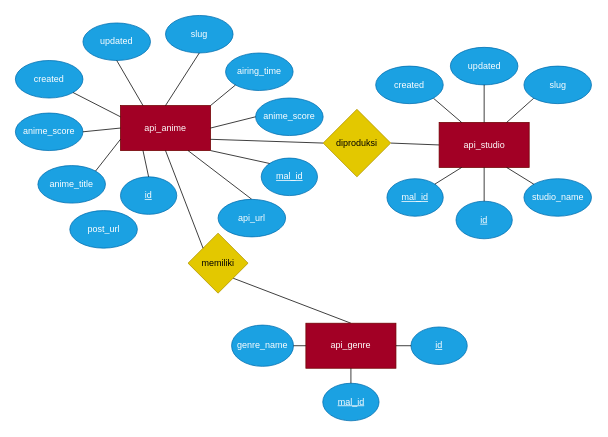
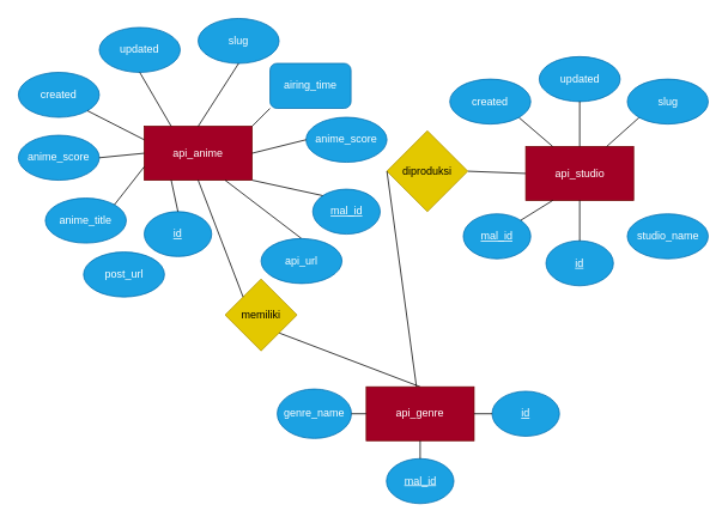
  <mxCell id="0" />
  <mxCell id="1" parent="0" />
  <mxCell id="2" style="edgeStyle=none;html=1;exitX=1;exitY=0.5;exitDx=0;exitDy=0;entryX=0;entryY=0.5;entryDx=0;entryDy=0;endArrow=none;endFill=0;strokeColor=#000000;" edge="1" parent="1" source="3" target="32"><mxGeometry relative="1" as="geometry" /></mxCell>
  <mxCell id="3" value="diproduksi" style="rhombus;whiteSpace=wrap;html=1;fillColor=#e3c800;fontColor=#000000;strokeColor=#B09500;" vertex="1" parent="1"><mxGeometry x="430" y="145" width="90" height="90" as="geometry" /></mxCell>
  <mxCell id="4" style="edgeStyle=none;html=1;exitX=1;exitY=1;exitDx=0;exitDy=0;entryX=0.5;entryY=0;entryDx=0;entryDy=0;endArrow=none;endFill=0;strokeColor=#000000;" edge="1" parent="1" source="5" target="46"><mxGeometry relative="1" as="geometry"><mxPoint x="280" y="410" as="sourcePoint" /></mxGeometry></mxCell>
  <mxCell id="5" value="memiliki" style="rhombus;whiteSpace=wrap;html=1;fillColor=#e3c800;fontColor=#000000;strokeColor=#B09500;" vertex="1" parent="1"><mxGeometry x="250" y="310" width="80" height="80" as="geometry" /></mxCell>
  <mxCell id="6" value="" style="group" vertex="1" connectable="0" parent="1"><mxGeometry x="20" y="20" width="410" height="310" as="geometry" /></mxCell>
  <mxCell id="7" value="api_anime" style="rounded=0;whiteSpace=wrap;html=1;fillColor=#a20025;fontColor=#ffffff;strokeColor=#6F0000;" vertex="1" parent="6"><mxGeometry x="140" y="120" width="120" height="60" as="geometry" /></mxCell>
  <mxCell id="8" value="id" style="ellipse;whiteSpace=wrap;html=1;fontStyle=4;fillColor=#1ba1e2;fontColor=#ffffff;strokeColor=#006EAF;" vertex="1" parent="6"><mxGeometry x="140" y="215" width="75" height="50" as="geometry" /></mxCell>
  <mxCell id="9" style="edgeStyle=none;html=1;exitX=0.25;exitY=1;exitDx=0;exitDy=0;entryX=0.5;entryY=0;entryDx=0;entryDy=0;endArrow=none;endFill=0;strokeColor=#000000;" edge="1" parent="6" source="7" target="8"><mxGeometry relative="1" as="geometry" /></mxCell>
  <mxCell id="10" value="mal_id" style="ellipse;whiteSpace=wrap;html=1;fontStyle=4;fillColor=#1ba1e2;fontColor=#ffffff;strokeColor=#006EAF;" vertex="1" parent="6"><mxGeometry x="327.5" y="190" width="75" height="50" as="geometry" /></mxCell>
  <mxCell id="11" style="edgeStyle=none;html=1;entryX=0;entryY=0;entryDx=0;entryDy=0;endArrow=none;endFill=0;exitX=1;exitY=1;exitDx=0;exitDy=0;strokeColor=#000000;" edge="1" parent="6" source="7" target="10"><mxGeometry relative="1" as="geometry"><mxPoint x="270" y="180" as="sourcePoint" /></mxGeometry></mxCell>
  <mxCell id="12" value="anime_title" style="ellipse;whiteSpace=wrap;html=1;fontStyle=0;fillColor=#1ba1e2;fontColor=#ffffff;strokeColor=#006EAF;" vertex="1" parent="6"><mxGeometry x="30" y="200" width="90" height="50" as="geometry" /></mxCell>
  <mxCell id="13" style="edgeStyle=none;html=1;exitX=0;exitY=0.75;exitDx=0;exitDy=0;entryX=1;entryY=0;entryDx=0;entryDy=0;endArrow=none;endFill=0;strokeColor=#000000;" edge="1" parent="6" source="7" target="12"><mxGeometry relative="1" as="geometry" /></mxCell>
  <mxCell id="14" value="anime_score" style="ellipse;whiteSpace=wrap;html=1;fontStyle=0;fillColor=#1ba1e2;fontColor=#ffffff;strokeColor=#006EAF;" vertex="1" parent="6"><mxGeometry y="130" width="90" height="50" as="geometry" /></mxCell>
  <mxCell id="15" style="edgeStyle=none;html=1;exitX=0;exitY=0.5;exitDx=0;exitDy=0;entryX=1;entryY=0.5;entryDx=0;entryDy=0;endArrow=none;endFill=0;strokeColor=#000000;" edge="1" parent="6" source="7" target="14"><mxGeometry relative="1" as="geometry" /></mxCell>
  <mxCell id="16" value="anime_score" style="ellipse;whiteSpace=wrap;html=1;fontStyle=0;fillColor=#1ba1e2;fontColor=#ffffff;strokeColor=#006EAF;" vertex="1" parent="6"><mxGeometry x="320" y="110" width="90" height="50" as="geometry" /></mxCell>
  <mxCell id="17" style="edgeStyle=none;html=1;exitX=1;exitY=0.5;exitDx=0;exitDy=0;entryX=0;entryY=0.5;entryDx=0;entryDy=0;endArrow=none;endFill=0;strokeColor=#000000;" edge="1" parent="6" source="7" target="16"><mxGeometry relative="1" as="geometry" /></mxCell>
- <mxCell id="18" value="airing_time" style="ellipse;whiteSpace=wrap;html=1;fontStyle=0;fillColor=#1ba1e2;fontColor=#ffffff;strokeColor=#006EAF;" vertex="1" parent="6"><mxGeometry x="280" y="50" width="90" height="50" as="geometry" /></mxCell>
+ <mxCell id="18" value="airing_time" style="whiteSpace=wrap;html=1;fontStyle=0;fillColor=#1ba1e2;fontColor=#ffffff;strokeColor=#006EAF;rounded=1;" vertex="1" parent="6"><mxGeometry x="280" y="50" width="90" height="50" as="geometry" /></mxCell>
  <mxCell id="19" style="edgeStyle=none;html=1;exitX=1;exitY=0;exitDx=0;exitDy=0;entryX=0;entryY=1;entryDx=0;entryDy=0;endArrow=none;endFill=0;strokeColor=#000000;" edge="1" parent="6" source="7" target="18"><mxGeometry relative="1" as="geometry" /></mxCell>
  <mxCell id="20" value="slug" style="ellipse;whiteSpace=wrap;html=1;fontStyle=0;fillColor=#1ba1e2;fontColor=#ffffff;strokeColor=#006EAF;" vertex="1" parent="6"><mxGeometry x="200" width="90" height="50" as="geometry" /></mxCell>
  <mxCell id="21" style="edgeStyle=none;html=1;exitX=0.5;exitY=0;exitDx=0;exitDy=0;entryX=0.5;entryY=1;entryDx=0;entryDy=0;endArrow=none;endFill=0;strokeColor=#000000;" edge="1" parent="6" source="7" target="20"><mxGeometry relative="1" as="geometry" /></mxCell>
  <mxCell id="22" value="updated" style="ellipse;whiteSpace=wrap;html=1;fontStyle=0;fillColor=#1ba1e2;fontColor=#ffffff;strokeColor=#006EAF;" vertex="1" parent="6"><mxGeometry x="90" y="10" width="90" height="50" as="geometry" /></mxCell>
  <mxCell id="23" style="edgeStyle=none;html=1;exitX=0.25;exitY=0;exitDx=0;exitDy=0;entryX=0.5;entryY=1;entryDx=0;entryDy=0;endArrow=none;endFill=0;strokeColor=#000000;" edge="1" parent="6" source="7" target="22"><mxGeometry relative="1" as="geometry" /></mxCell>
  <mxCell id="24" value="created" style="ellipse;whiteSpace=wrap;html=1;fontStyle=0;fillColor=#1ba1e2;fontColor=#ffffff;strokeColor=#006EAF;" vertex="1" parent="6"><mxGeometry y="60" width="90" height="50" as="geometry" /></mxCell>
  <mxCell id="25" style="edgeStyle=none;html=1;exitX=0;exitY=0.25;exitDx=0;exitDy=0;entryX=1;entryY=1;entryDx=0;entryDy=0;endArrow=none;endFill=0;strokeColor=#000000;" edge="1" parent="6" source="7" target="24"><mxGeometry relative="1" as="geometry" /></mxCell>
  <mxCell id="26" value="post_url" style="ellipse;whiteSpace=wrap;html=1;fontStyle=0;fillColor=#1ba1e2;fontColor=#ffffff;strokeColor=#006EAF;" vertex="1" parent="6"><mxGeometry x="72.5" y="260" width="90" height="50" as="geometry" /></mxCell>
  <mxCell id="27" style="edgeStyle=none;html=1;exitX=0.5;exitY=0;exitDx=0;exitDy=0;endArrow=none;endFill=0;entryX=0.75;entryY=1;entryDx=0;entryDy=0;strokeColor=#000000;" edge="1" parent="6" source="28" target="7"><mxGeometry relative="1" as="geometry"><mxPoint x="250" y="240" as="targetPoint" /></mxGeometry></mxCell>
  <mxCell id="28" value="api_url" style="ellipse;whiteSpace=wrap;html=1;fontStyle=0;fillColor=#1ba1e2;fontColor=#ffffff;strokeColor=#006EAF;" vertex="1" parent="6"><mxGeometry x="270" y="245" width="90" height="50" as="geometry" /></mxCell>
- <mxCell id="29" style="edgeStyle=none;html=1;exitX=0;exitY=0.5;exitDx=0;exitDy=0;entryX=1;entryY=0.75;entryDx=0;entryDy=0;endArrow=none;endFill=0;strokeColor=#000000;" edge="1" parent="1" source="3" target="7"><mxGeometry relative="1" as="geometry" /></mxCell>
+ <mxCell id="29" style="edgeStyle=none;html=1;exitX=0;exitY=0.5;exitDx=0;exitDy=0;endArrow=none;endFill=0;strokeColor=#000000;" edge="1" parent="1" source="3" target="46"><mxGeometry relative="1" as="geometry" /></mxCell>
  <mxCell id="30" style="edgeStyle=none;html=1;exitX=0.5;exitY=1;exitDx=0;exitDy=0;entryX=0;entryY=0;entryDx=0;entryDy=0;endArrow=none;endFill=0;strokeColor=#000000;" edge="1" parent="1" source="7" target="5"><mxGeometry relative="1" as="geometry" /></mxCell>
  <mxCell id="31" value="" style="group" vertex="1" connectable="0" parent="1"><mxGeometry x="500" y="62.5" width="287.5" height="255" as="geometry" /></mxCell>
  <mxCell id="32" value="api_studio" style="rounded=0;whiteSpace=wrap;html=1;fillColor=#a20025;fontColor=#ffffff;strokeColor=#6F0000;" vertex="1" parent="31"><mxGeometry x="84.5" y="100" width="120" height="60" as="geometry" /></mxCell>
  <mxCell id="33" value="id" style="ellipse;whiteSpace=wrap;html=1;fontStyle=4;fillColor=#1ba1e2;fontColor=#ffffff;strokeColor=#006EAF;" vertex="1" parent="31"><mxGeometry x="107" y="205" width="75" height="50" as="geometry" /></mxCell>
  <mxCell id="34" style="edgeStyle=none;html=1;exitX=0.5;exitY=1;exitDx=0;exitDy=0;entryX=0.5;entryY=0;entryDx=0;entryDy=0;endArrow=none;endFill=0;strokeColor=#000000;" edge="1" parent="31" source="32" target="33"><mxGeometry relative="1" as="geometry" /></mxCell>
  <mxCell id="35" value="updated" style="ellipse;whiteSpace=wrap;html=1;fontStyle=0;fillColor=#1ba1e2;fontColor=#ffffff;strokeColor=#006EAF;" vertex="1" parent="31"><mxGeometry x="99.5" width="90" height="50" as="geometry" /></mxCell>
  <mxCell id="36" style="edgeStyle=none;html=1;exitX=0.5;exitY=0;exitDx=0;exitDy=0;entryX=0.5;entryY=1;entryDx=0;entryDy=0;endArrow=none;endFill=0;strokeColor=#000000;" edge="1" parent="31" source="32" target="35"><mxGeometry relative="1" as="geometry" /></mxCell>
  <mxCell id="37" style="edgeStyle=none;html=1;entryX=0.75;entryY=0;entryDx=0;entryDy=0;endArrow=none;endFill=0;exitX=0;exitY=1;exitDx=0;exitDy=0;strokeColor=#000000;" edge="1" parent="31" source="38" target="32"><mxGeometry relative="1" as="geometry"><mxPoint x="207.5" y="85" as="sourcePoint" /></mxGeometry></mxCell>
  <mxCell id="38" value="slug" style="ellipse;whiteSpace=wrap;html=1;fontStyle=0;fillColor=#1ba1e2;fontColor=#ffffff;strokeColor=#006EAF;" vertex="1" parent="31"><mxGeometry x="197.5" y="25" width="90" height="50" as="geometry" /></mxCell>
  <mxCell id="39" style="edgeStyle=none;html=1;exitX=1;exitY=1;exitDx=0;exitDy=0;entryX=0.25;entryY=0;entryDx=0;entryDy=0;endArrow=none;endFill=0;strokeColor=#000000;" edge="1" parent="31" source="40" target="32"><mxGeometry relative="1" as="geometry" /></mxCell>
  <mxCell id="40" value="created" style="ellipse;whiteSpace=wrap;html=1;fontStyle=0;fillColor=#1ba1e2;fontColor=#ffffff;strokeColor=#006EAF;" vertex="1" parent="31"><mxGeometry y="25" width="90" height="50" as="geometry" /></mxCell>
  <mxCell id="41" value="mal_id" style="ellipse;whiteSpace=wrap;html=1;fontStyle=4;fillColor=#1ba1e2;fontColor=#ffffff;strokeColor=#006EAF;" vertex="1" parent="31"><mxGeometry x="15" y="175" width="75" height="50" as="geometry" /></mxCell>
  <mxCell id="42" style="edgeStyle=none;html=1;exitX=0.25;exitY=1;exitDx=0;exitDy=0;entryX=1;entryY=0;entryDx=0;entryDy=0;endArrow=none;endFill=0;strokeColor=#000000;" edge="1" parent="31" source="32" target="41"><mxGeometry relative="1" as="geometry" /></mxCell>
  <mxCell id="43" value="studio_name" style="ellipse;whiteSpace=wrap;html=1;fontStyle=0;fillColor=#1ba1e2;fontColor=#ffffff;strokeColor=#006EAF;" vertex="1" parent="31"><mxGeometry x="197.5" y="175" width="90" height="50" as="geometry" /></mxCell>
- <mxCell id="44" style="edgeStyle=none;html=1;exitX=0.75;exitY=1;exitDx=0;exitDy=0;entryX=0;entryY=0;entryDx=0;entryDy=0;endArrow=none;endFill=0;strokeColor=#000000;" edge="1" parent="31" source="32" target="43"><mxGeometry relative="1" as="geometry" /></mxCell>
  <mxCell id="45" value="" style="group" vertex="1" connectable="0" parent="1"><mxGeometry x="308" y="430" width="314" height="130" as="geometry" /></mxCell>
  <mxCell id="46" value="api_genre" style="rounded=0;whiteSpace=wrap;html=1;fillColor=#a20025;fontColor=#ffffff;strokeColor=#6F0000;" vertex="1" parent="45"><mxGeometry x="99" width="120" height="60" as="geometry" /></mxCell>
  <mxCell id="47" value="mal_id" style="ellipse;whiteSpace=wrap;html=1;fontStyle=4;fillColor=#1ba1e2;fontColor=#ffffff;strokeColor=#006EAF;" vertex="1" parent="45"><mxGeometry x="121.5" y="80" width="75" height="50" as="geometry" /></mxCell>
  <mxCell id="48" style="edgeStyle=none;html=1;exitX=0.5;exitY=1;exitDx=0;exitDy=0;entryX=0.5;entryY=0;entryDx=0;entryDy=0;endArrow=none;endFill=0;strokeColor=#000000;" edge="1" parent="45" source="46" target="47"><mxGeometry relative="1" as="geometry" /></mxCell>
  <mxCell id="49" value="id" style="ellipse;whiteSpace=wrap;html=1;fontStyle=4;fillColor=#1ba1e2;fontColor=#ffffff;strokeColor=#006EAF;" vertex="1" parent="45"><mxGeometry x="239" y="5" width="75" height="50" as="geometry" /></mxCell>
  <mxCell id="50" style="edgeStyle=none;html=1;exitX=1;exitY=0.5;exitDx=0;exitDy=0;entryX=0;entryY=0.5;entryDx=0;entryDy=0;endArrow=none;endFill=0;strokeColor=#000000;" edge="1" parent="45" source="46" target="49"><mxGeometry relative="1" as="geometry" /></mxCell>
  <mxCell id="51" value="genre_name" style="ellipse;whiteSpace=wrap;html=1;fontStyle=0;fillColor=#1ba1e2;fontColor=#ffffff;strokeColor=#006EAF;" vertex="1" parent="45"><mxGeometry y="2.5" width="82.5" height="55" as="geometry" /></mxCell>
  <mxCell id="52" style="edgeStyle=none;html=1;exitX=0;exitY=0.5;exitDx=0;exitDy=0;entryX=1;entryY=0.5;entryDx=0;entryDy=0;endArrow=none;endFill=0;strokeColor=#000000;" edge="1" parent="45" source="46" target="51"><mxGeometry relative="1" as="geometry" /></mxCell>
